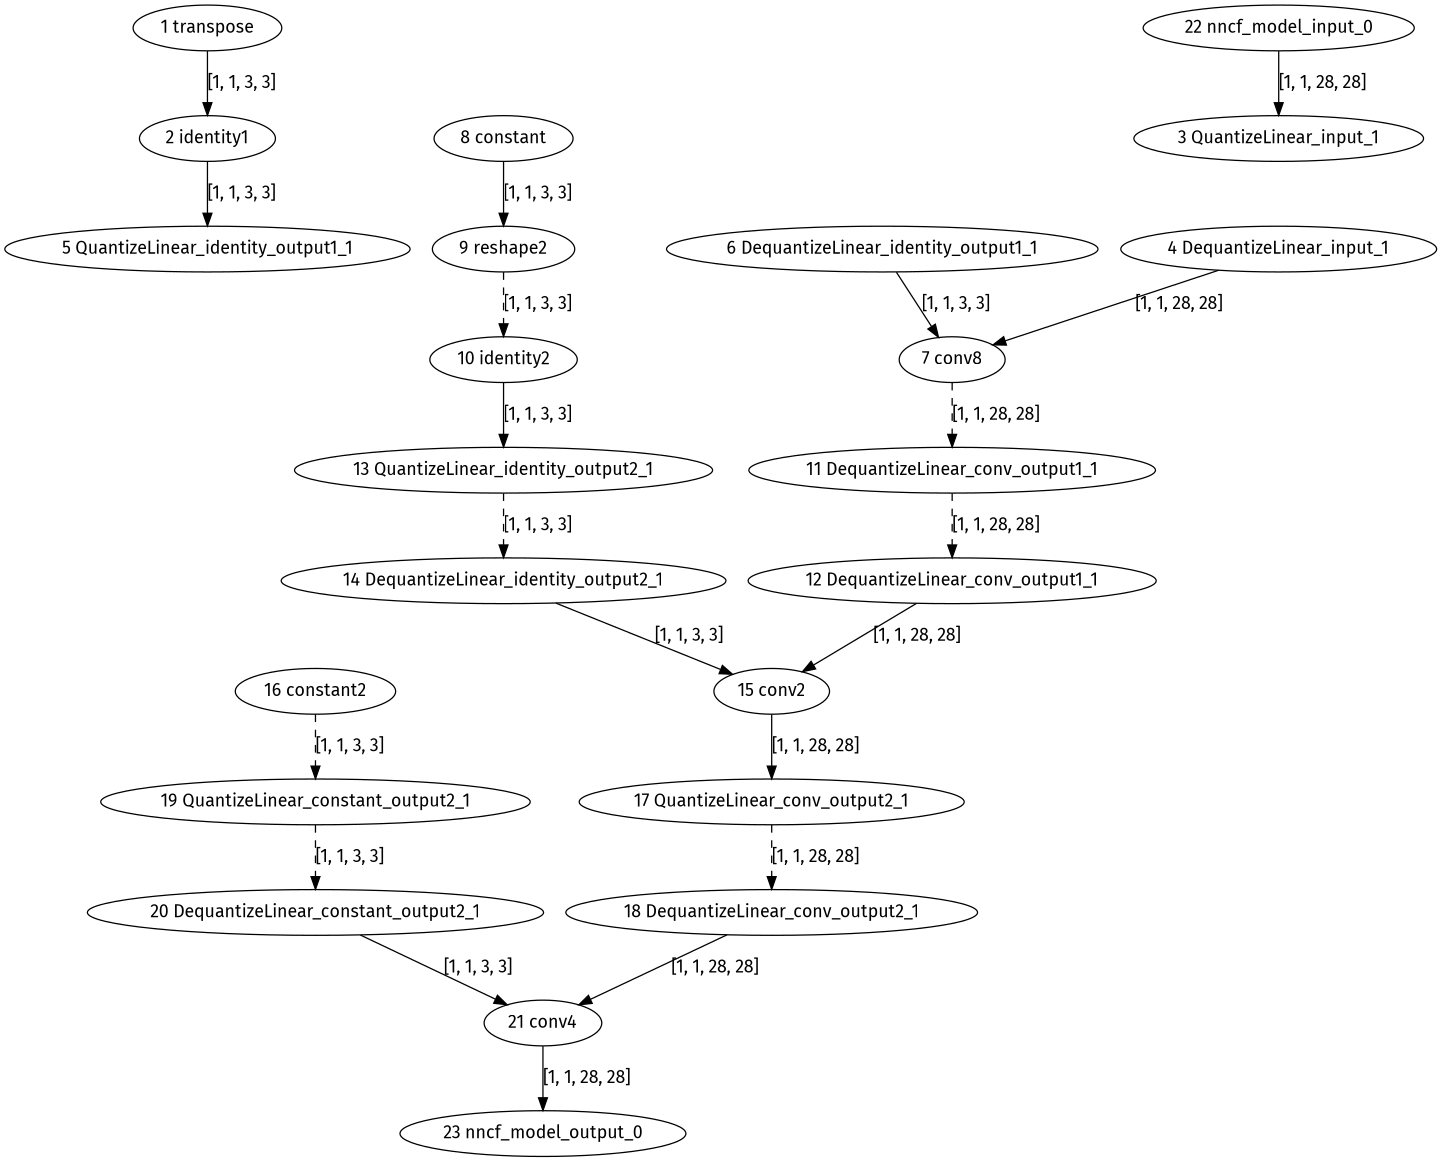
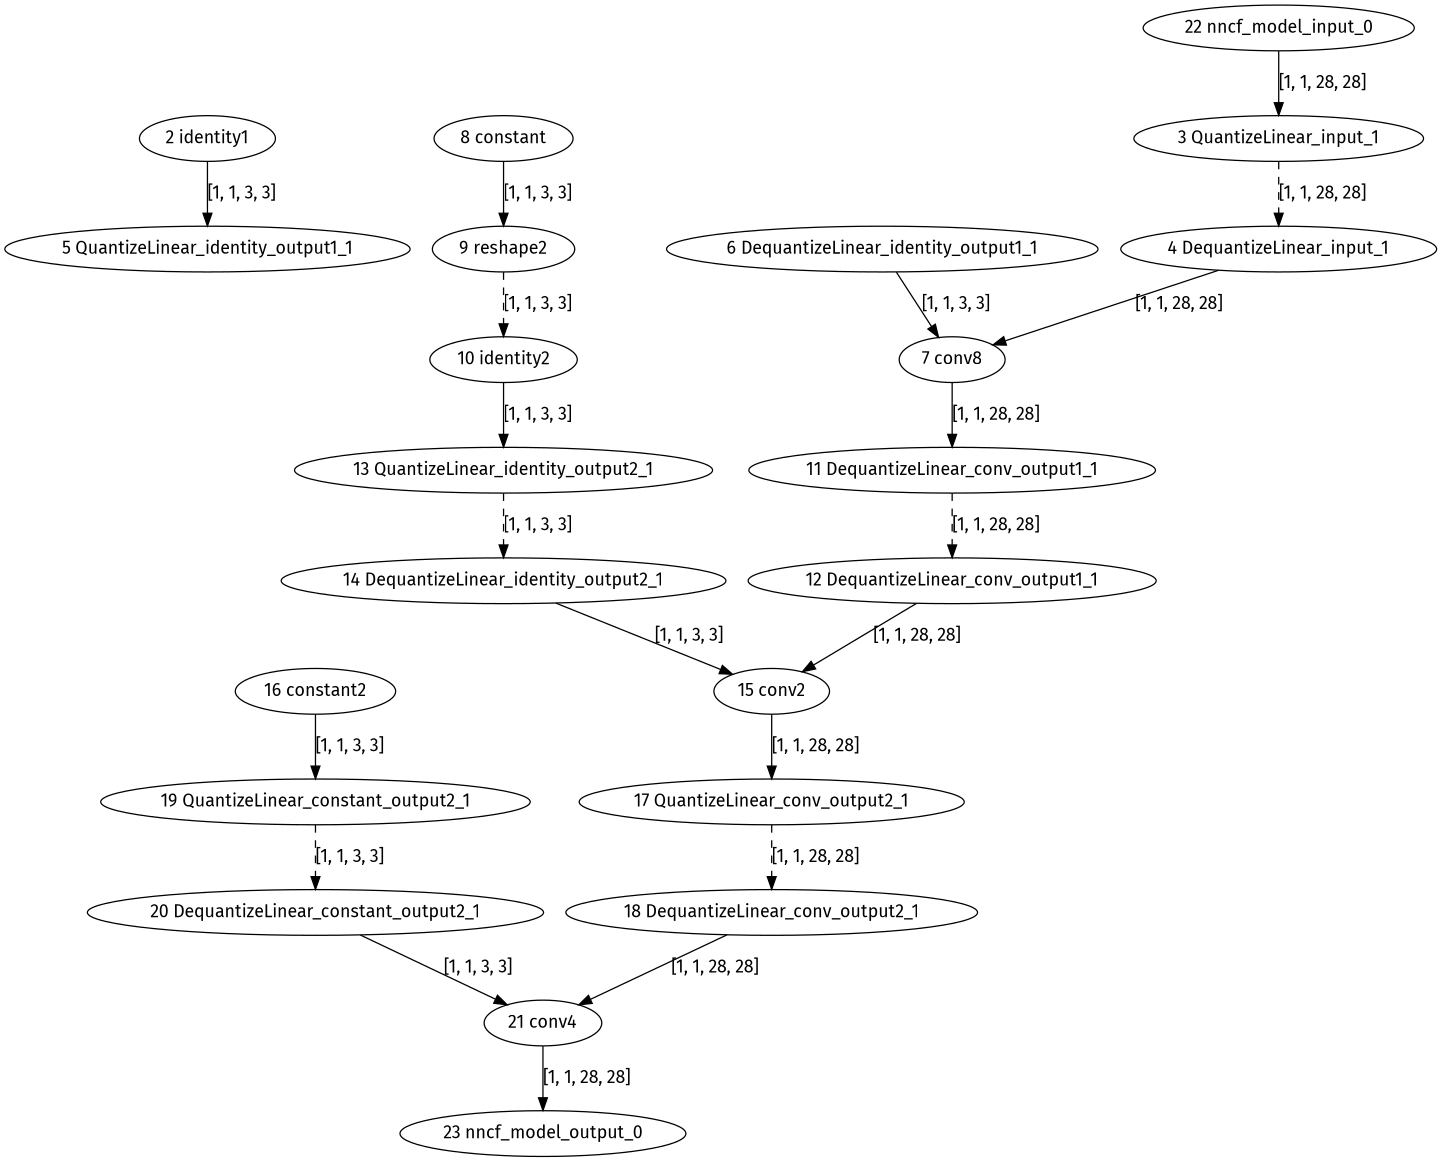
  strict digraph {
    fontname="Fira Sans"
    node [fontname="Fira Sans" type=QuantizeLinear]
    edge [fontname="Fira Sans" style=solid]
-   "1 transpose" [type=Transpose]
    "2 identity1" [type=Identity]
    "5 QuantizeLinear_identity_output1_1"
    "4 DequantizeLinear_input_1" [type=DequantizeLinear]
    "3 QuantizeLinear_input_1"
    n6 [label="7 conv8" type=Conv]
    n7 [label="11 DequantizeLinear_conv_output1_1"]
    "6 DequantizeLinear_identity_output1_1" [type=DequantizeLinear]
    "12 DequantizeLinear_conv_output1_1" [type=DequantizeLinear]
    "8 constant" [type=Constant]
    "9 reshape2" [type=Reshape]
    "10 identity2" [type=Identity]
    "13 QuantizeLinear_identity_output2_1"
    "14 DequantizeLinear_identity_output2_1" [type=DequantizeLinear]
    "15 conv2" [type=Conv]
    "17 QuantizeLinear_conv_output2_1"
    "18 DequantizeLinear_conv_output2_1" [type=DequantizeLinear]
    "16 constant2" [type=Constant]
    "19 QuantizeLinear_constant_output2_1"
    "20 DequantizeLinear_constant_output2_1" [type=DequantizeLinear]
    "21 conv4" [type=Conv]
    "23 nncf_model_output_0" [type=nncf_model_output]
    "22 nncf_model_input_0" [type=nncf_model_input]
-   "1 transpose" -> "2 identity1" [label="[1, 1, 3, 3]"]
    "2 identity1" -> "5 QuantizeLinear_identity_output1_1" [label="[1, 1, 3, 3]"]
    "4 DequantizeLinear_input_1" -> n6 [label="[1, 1, 28, 28]"]
-   n6 -> n7 [label="[1, 1, 28, 28]" style=dashed]
+   "3 QuantizeLinear_input_1" -> "4 DequantizeLinear_input_1" [label="[1, 1, 28, 28]" style=dashed]
+   n6 -> n7 [label="[1, 1, 28, 28]"]
    n7 -> "12 DequantizeLinear_conv_output1_1" [label="[1, 1, 28, 28]" style=dashed]
    "6 DequantizeLinear_identity_output1_1" -> n6 [label="[1, 1, 3, 3]"]
    "12 DequantizeLinear_conv_output1_1" -> "15 conv2" [label="[1, 1, 28, 28]"]
    "8 constant" -> "9 reshape2" [label="[1, 1, 3, 3]"]
    "9 reshape2" -> "10 identity2" [label="[1, 1, 3, 3]" style=dashed]
    "10 identity2" -> "13 QuantizeLinear_identity_output2_1" [label="[1, 1, 3, 3]"]
    "13 QuantizeLinear_identity_output2_1" -> "14 DequantizeLinear_identity_output2_1" [label="[1, 1, 3, 3]" style=dashed]
    "14 DequantizeLinear_identity_output2_1" -> "15 conv2" [label="[1, 1, 3, 3]"]
    "15 conv2" -> "17 QuantizeLinear_conv_output2_1" [label="[1, 1, 28, 28]"]
    "17 QuantizeLinear_conv_output2_1" -> "18 DequantizeLinear_conv_output2_1" [label="[1, 1, 28, 28]" style=dashed]
    "18 DequantizeLinear_conv_output2_1" -> "21 conv4" [label="[1, 1, 28, 28]"]
-   "16 constant2" -> "19 QuantizeLinear_constant_output2_1" [label="[1, 1, 3, 3]" style=dashed]
+   "16 constant2" -> "19 QuantizeLinear_constant_output2_1" [label="[1, 1, 3, 3]"]
    "19 QuantizeLinear_constant_output2_1" -> "20 DequantizeLinear_constant_output2_1" [label="[1, 1, 3, 3]" style=dashed]
    "20 DequantizeLinear_constant_output2_1" -> "21 conv4" [label="[1, 1, 3, 3]"]
    "21 conv4" -> "23 nncf_model_output_0" [label="[1, 1, 28, 28]"]
    "22 nncf_model_input_0" -> "3 QuantizeLinear_input_1" [label="[1, 1, 28, 28]"]
  }
